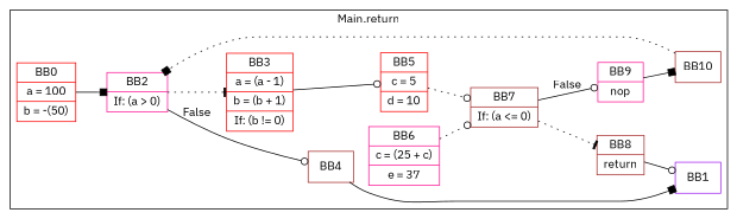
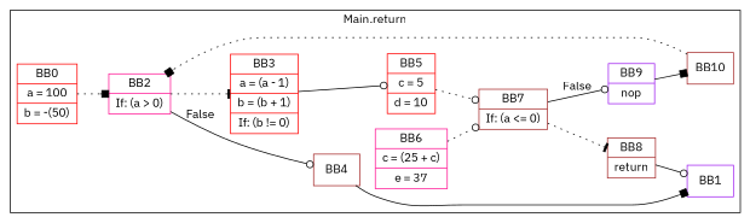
  digraph {
    fontname="IBM Plex Sans"
    rankdir=LR
    node [color=brown fontname="IBM Plex Sans" shape=record]
    edge [arrowhead=odot fontname="IBM Plex Sans" style=solid]
    n1 [color=red label="BB0|a = 100|b = -(50)"]
    n2 [color=deeppink label="BB2|If: (a \> 0)"]
    n3 [color=red label="BB3|a = (a - 1)|b = (b + 1)|If: (b != 0)"]
    n4 [label=BB4]
    n5 [color=purple label=BB1]
    n6 [color=red label="BB5|c = 5|d = 10"]
    n7 [color=deeppink label="BB6|c = (25 + c)|e = 37"]
    n8 [label="BB7|If: (a \<= 0)"]
    n9 [label="BB8|return"]
-   n10 [color=deeppink label="BB9|nop"]
+   n10 [color=purple label="BB9|nop"]
    n11 [label=BB10]
    subgraph cluster_1 {
      label="Main.return"
      n1
      n2
      n3
      n4
      n5
      n6
      n7
      n8
      n9
      n10
      n11
    }
-   n1 -> n2 [arrowhead=box]
+   n1 -> n2 [arrowhead=box style=dotted]
    n2 -> n3 [arrowhead=tee style=dotted]
    n2 -> n4 [label=False]
    n3 -> n6
    n4 -> n5 [arrowhead=box]
    n6 -> n8 [style=dotted]
    n7 -> n8 [style=dotted]
    n8 -> n9 [arrowhead=tee style=dotted]
    n8 -> n10 [label=False]
    n9 -> n5
    n10 -> n11 [arrowhead=box]
    n11 -> n2 [arrowhead=box style=dotted]
  }
